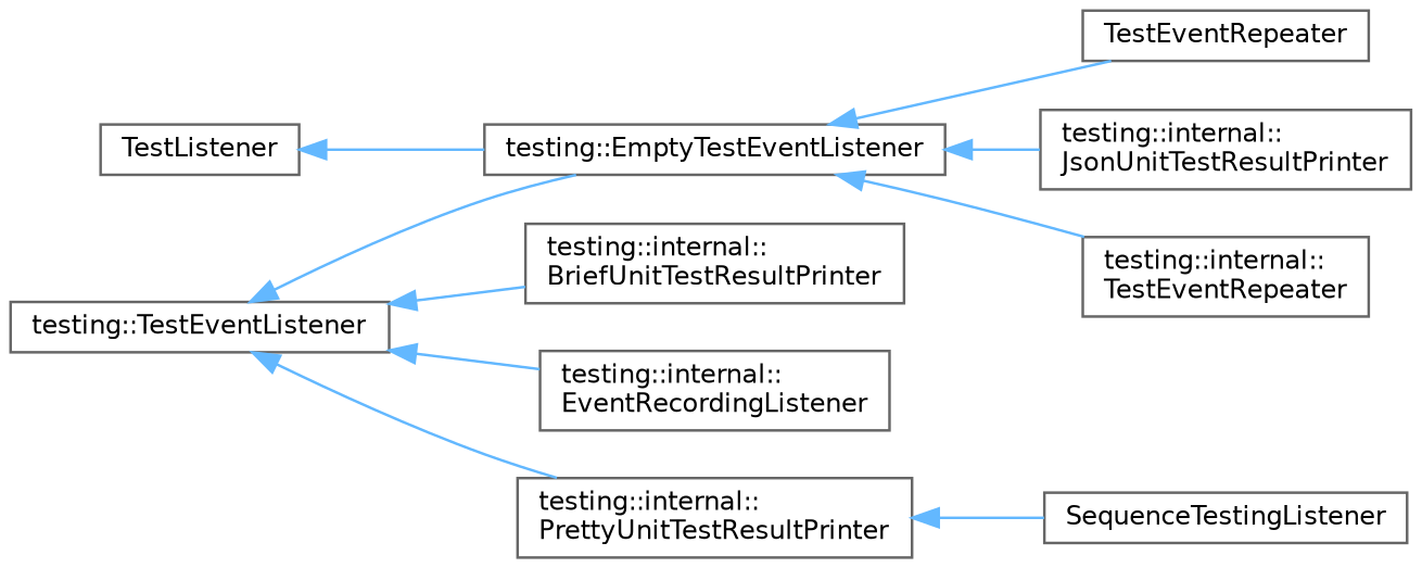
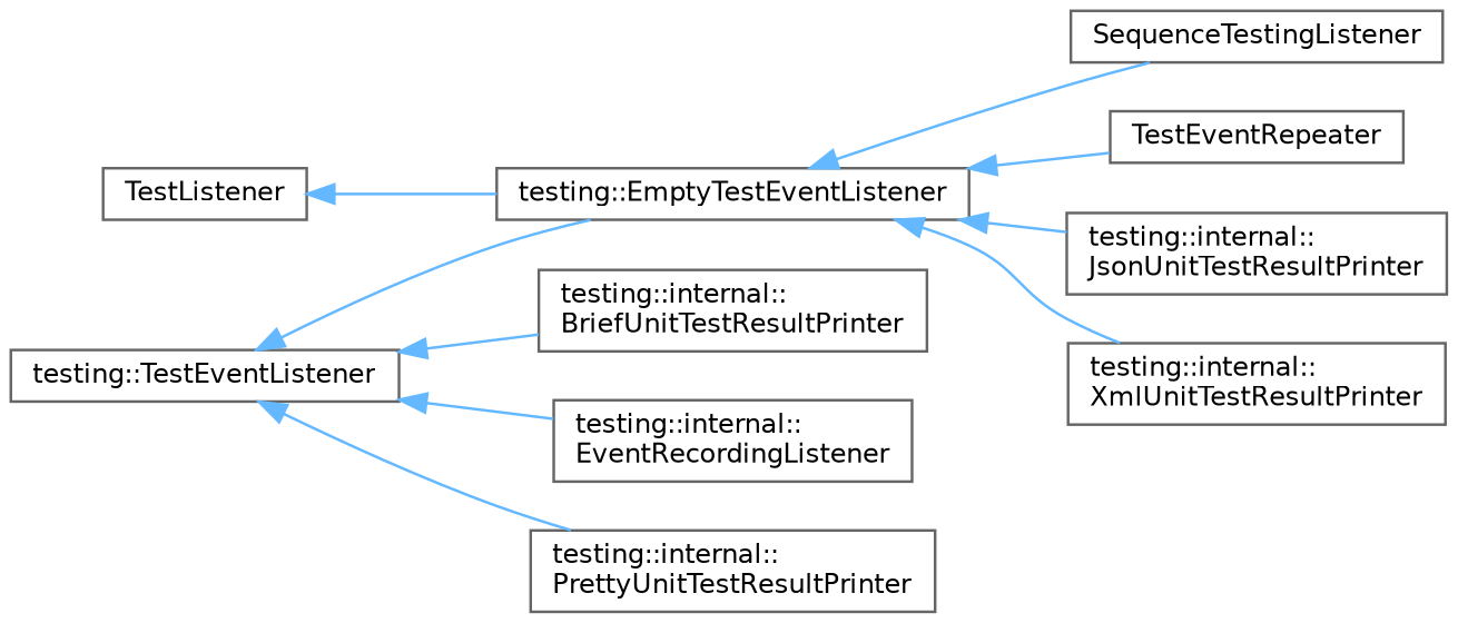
  digraph {
    rankdir=LR
    node [color=grey40 fillcolor=white fontname=Helvetica fontsize=10 shape=box style=filled]
    edge [color=steelblue1 dir=back fontname=Helvetica fontsize=10 labelfontname=Helvetica labelfontsize=10 style=solid]
    n1 [height=0.2 label="testing::TestEventListener" width=0.4]
    n2 [height=0.2 label="testing::EmptyTestEventListener" width=0.4]
    n3 [height=0.2 label="testing::internal::\lBriefUnitTestResultPrinter" width=0.4]
    n4 [height=0.2 label="testing::internal::\lEventRecordingListener" width=0.4]
    n5 [height=0.2 label="testing::internal::\lPrettyUnitTestResultPrinter" width=0.4]
    n6 [height=0.2 label=SequenceTestingListener width=0.4]
    n7 [height=0.2 label=TestEventRepeater width=0.4]
    n8 [height=0.2 label="testing::internal::\lJsonUnitTestResultPrinter" width=0.4]
-   n9 [height=0.2 label="testing::internal::\lTestEventRepeater" width=0.4]
+   n9 [height=0.2 label="testing::internal::\lXmlUnitTestResultPrinter" width=0.4]
    n10 [height=0.2 label=TestListener width=0.4]
    n1 -> n2
    n1 -> n3
    n1 -> n4
    n1 -> n5
-   n5 -> n6
+   n2 -> n6
    n2 -> n7
    n2 -> n8
    n2 -> n9
    n10 -> n2
  }
